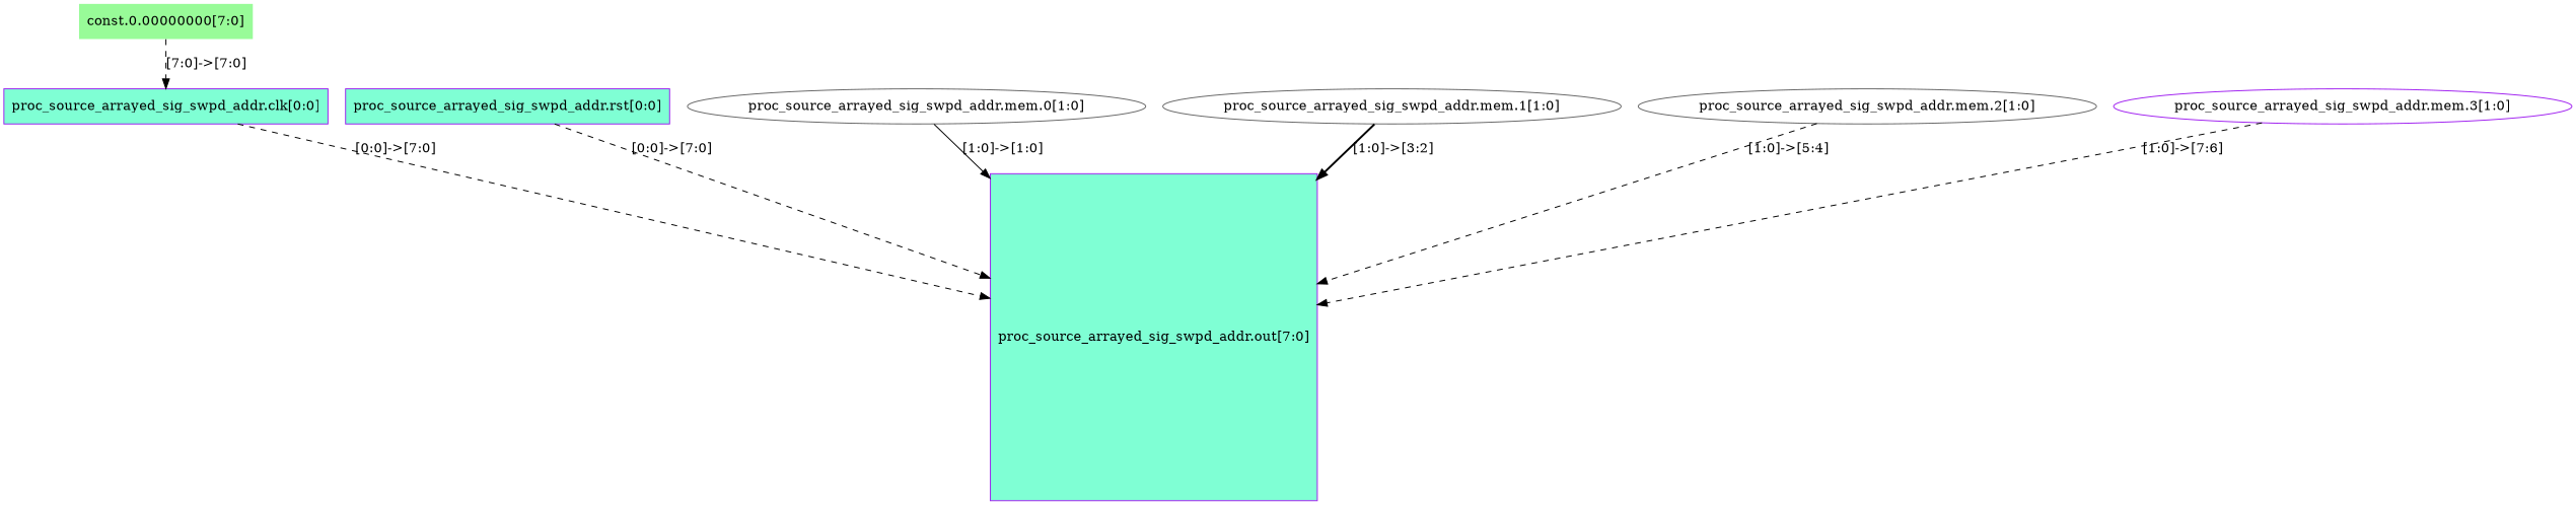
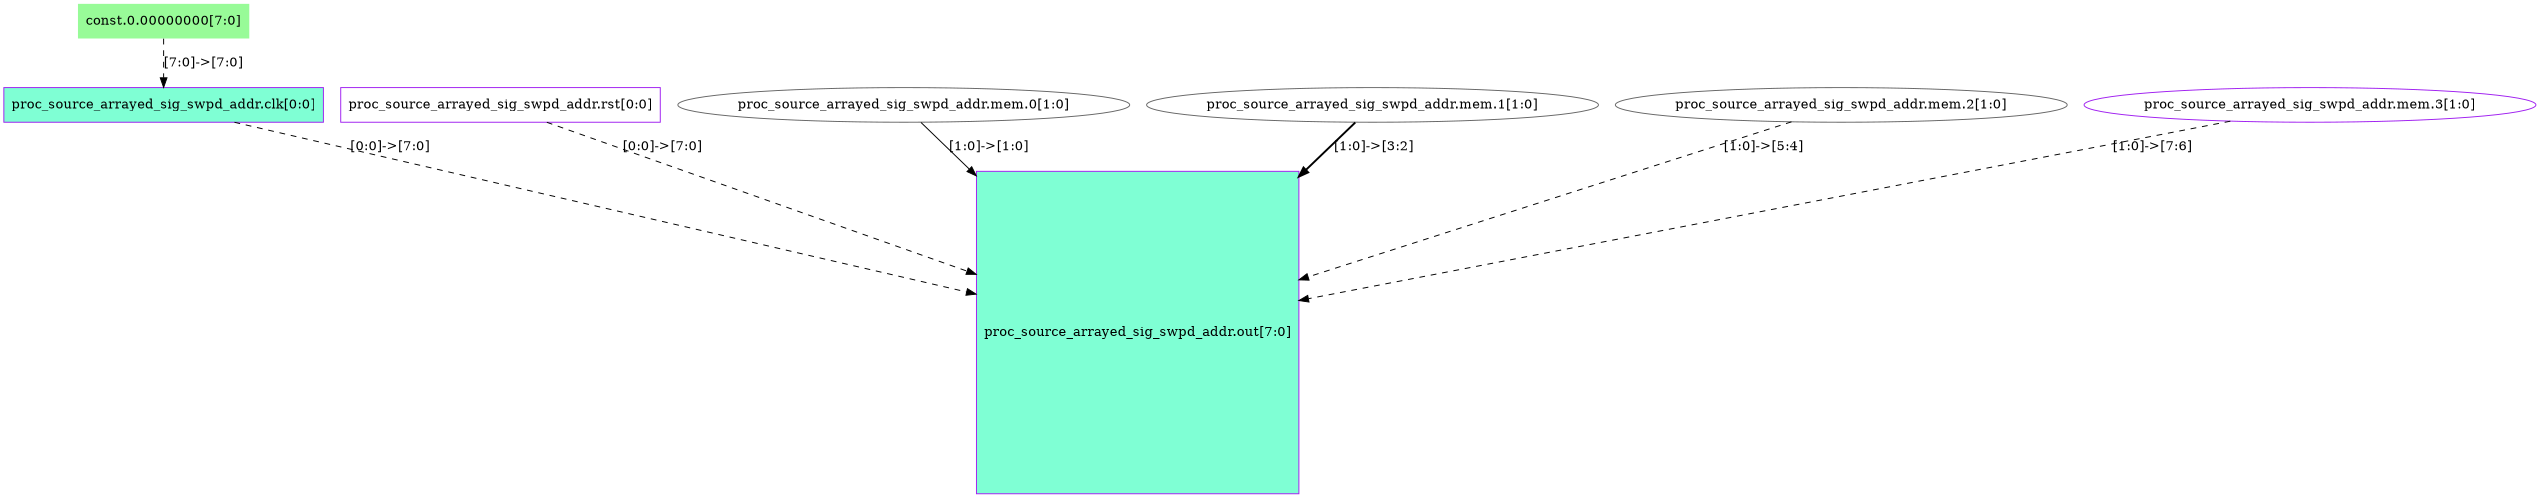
  digraph {
    node [color=gray40 fillcolor=white shape=ellipse style=filled]
    edge [style=dashed]
    n1 [fillcolor=palegreen label="const.0.00000000[7:0]" shape=none]
    n2 [color=purple fillcolor=aquamarine label="proc_source_arrayed_sig_swpd_addr.clk[0:0]" shape=rectangle]
    n3 [color=purple fillcolor=aquamarine label="proc_source_arrayed_sig_swpd_addr.out[7:0]" shape=square]
-   n4 [color=purple fillcolor=aquamarine label="proc_source_arrayed_sig_swpd_addr.rst[0:0]" shape=rectangle]
+   n4 [color=purple label="proc_source_arrayed_sig_swpd_addr.rst[0:0]" shape=rectangle]
    n5 [label="proc_source_arrayed_sig_swpd_addr.mem.0[1:0]"]
    n6 [label="proc_source_arrayed_sig_swpd_addr.mem.1[1:0]"]
    n7 [label="proc_source_arrayed_sig_swpd_addr.mem.2[1:0]"]
    n8 [color=purple label="proc_source_arrayed_sig_swpd_addr.mem.3[1:0]"]
    n1 -> n2 [label="[7:0]->[7:0]"]
    n2 -> n3 [label="[0:0]->[7:0]"]
    n4 -> n3 [label="[0:0]->[7:0]"]
    n5 -> n3 [label="[1:0]->[1:0]" style=solid]
    n6 -> n3 [label="[1:0]->[3:2]" style=bold]
    n7 -> n3 [label="[1:0]->[5:4]"]
    n8 -> n3 [label="[1:0]->[7:6]"]
  }
